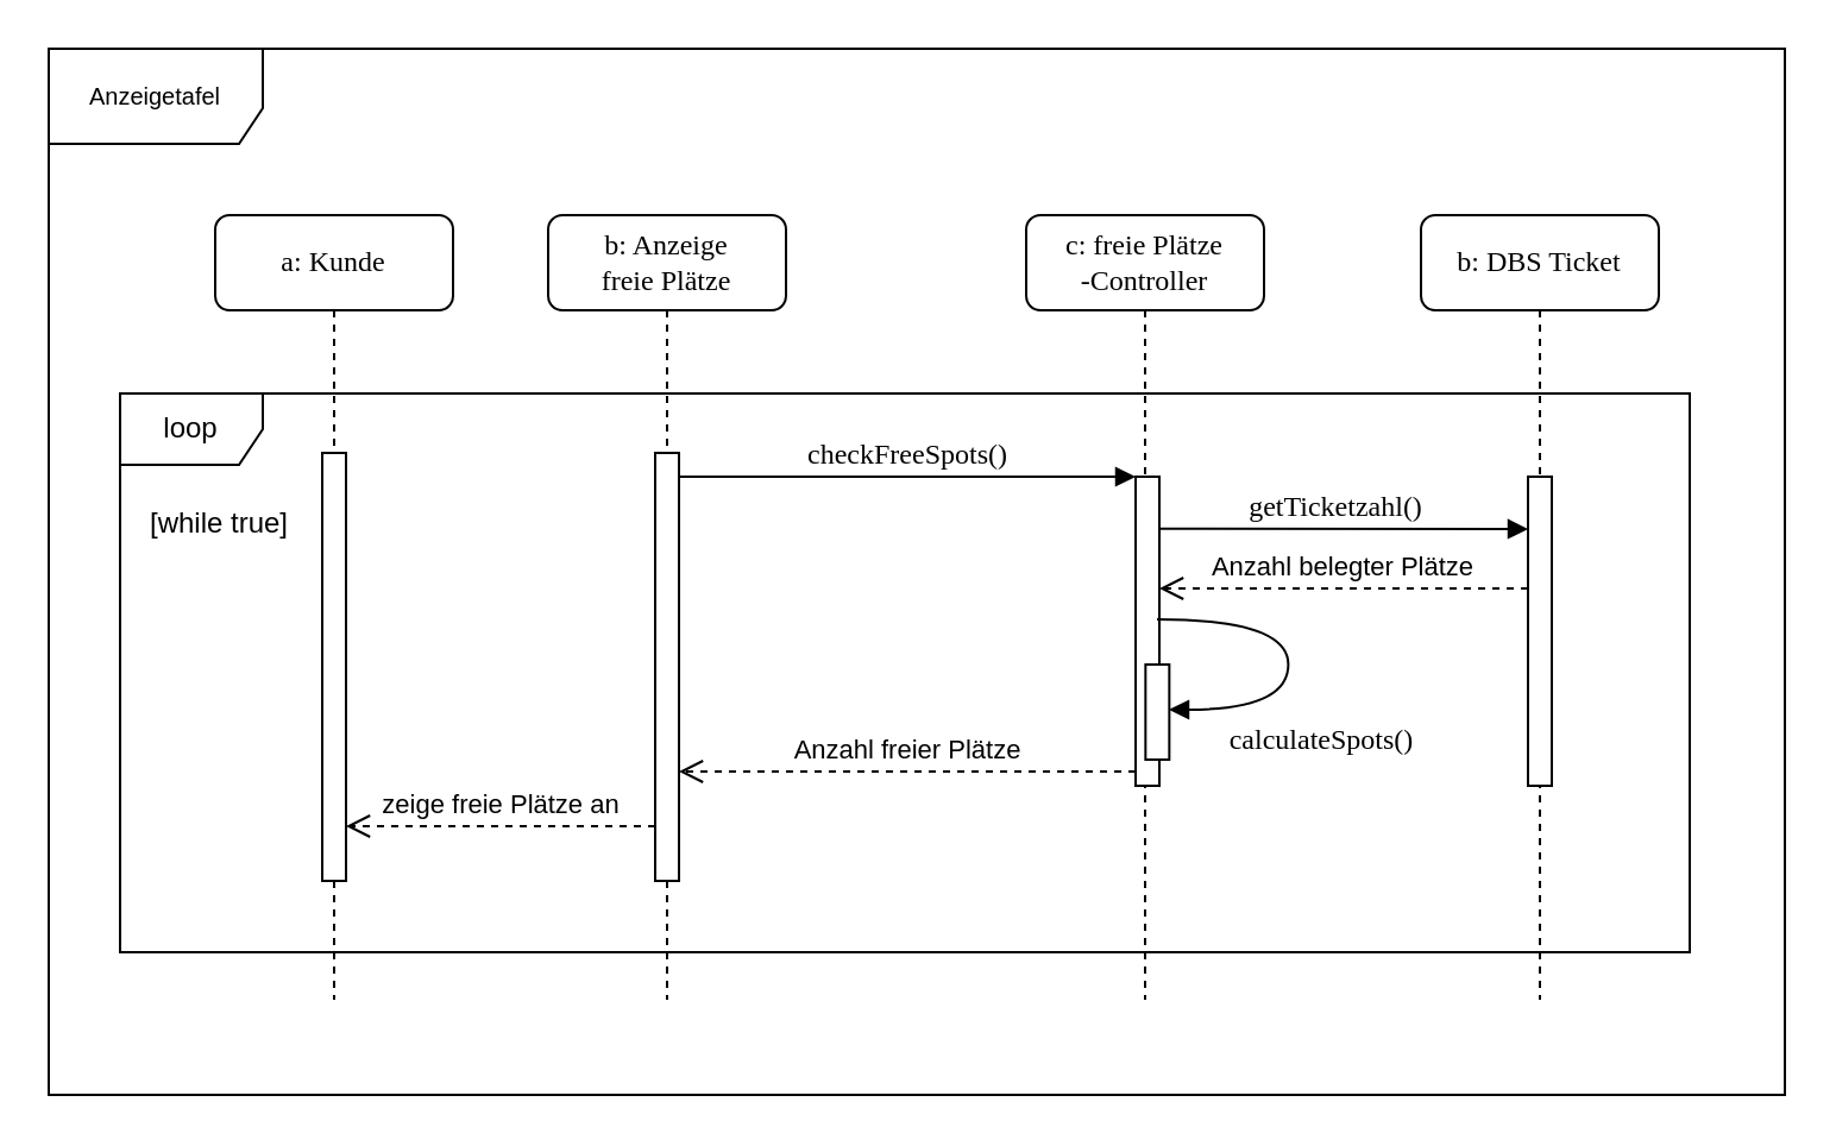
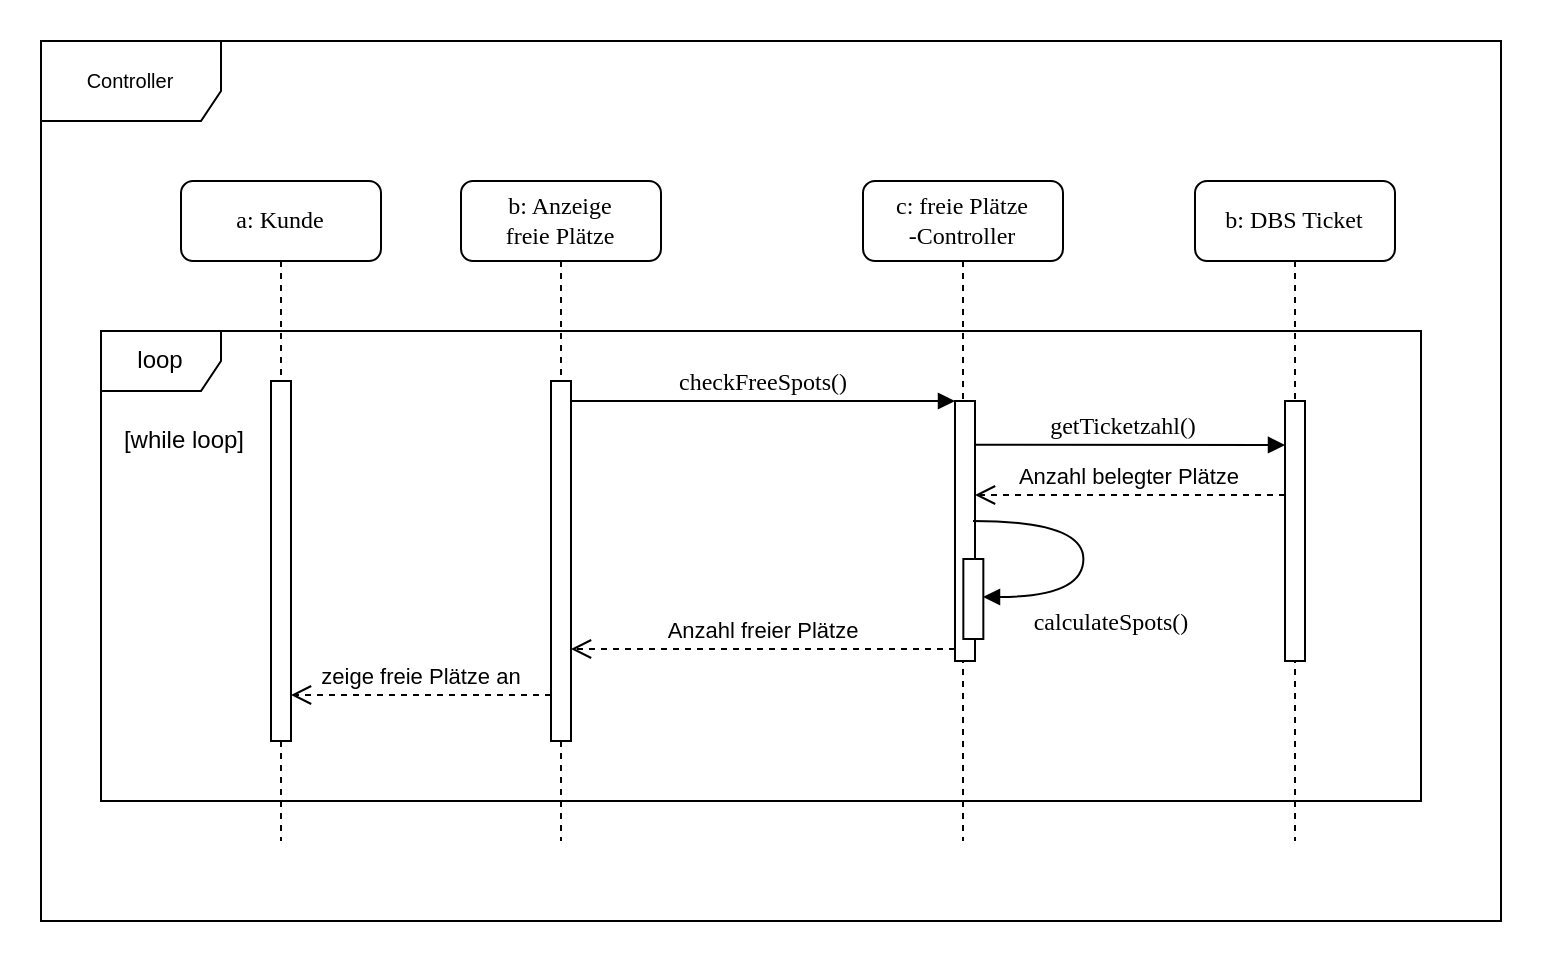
  <mxCell id="0" />
  <mxCell id="1" parent="0" />
  <mxCell id="2" value="loop" style="shape=umlFrame;whiteSpace=wrap;html=1;" parent="1" vertex="1"><mxGeometry x="50" y="165" width="660" height="235" as="geometry" /></mxCell>
- <mxCell id="3" value="&lt;p style=&quot;line-height: 130%&quot;&gt;Anzeigetafel&lt;/p&gt;" style="shape=umlFrame;whiteSpace=wrap;html=1;fontSize=10;gradientColor=none;comic=0;width=90;height=40;" parent="1" vertex="1"><mxGeometry x="20" y="20" width="730" height="440" as="geometry" /></mxCell>
+ <mxCell id="3" value="&lt;p style=&quot;line-height: 130%&quot;&gt;Controller&lt;/p&gt;" style="shape=umlFrame;whiteSpace=wrap;html=1;fontSize=10;gradientColor=none;comic=0;width=90;height=40;" parent="1" vertex="1"><mxGeometry x="20" y="20" width="730" height="440" as="geometry" /></mxCell>
  <mxCell id="4" value="b: Anzeige&lt;br&gt;freie Plätze&lt;br&gt;" style="shape=umlLifeline;perimeter=lifelinePerimeter;whiteSpace=wrap;html=1;container=1;collapsible=0;recursiveResize=0;outlineConnect=0;rounded=1;shadow=0;comic=0;labelBackgroundColor=none;strokeColor=#000000;strokeWidth=1;fillColor=#FFFFFF;fontFamily=Verdana;fontSize=12;fontColor=#000000;align=center;" parent="1" vertex="1"><mxGeometry x="230" y="90" width="100" height="330" as="geometry" /></mxCell>
  <mxCell id="5" value="" style="html=1;points=[];perimeter=orthogonalPerimeter;rounded=0;shadow=0;comic=0;labelBackgroundColor=none;strokeColor=#000000;strokeWidth=1;fillColor=#FFFFFF;fontFamily=Verdana;fontSize=12;fontColor=#000000;align=center;" parent="4" vertex="1"><mxGeometry x="45" y="100" width="10" height="180" as="geometry" /></mxCell>
  <mxCell id="6" value="c: freie Plätze&lt;br&gt;-Controller&lt;br&gt;" style="shape=umlLifeline;perimeter=lifelinePerimeter;whiteSpace=wrap;html=1;container=1;collapsible=0;recursiveResize=0;outlineConnect=0;rounded=1;shadow=0;comic=0;labelBackgroundColor=none;strokeColor=#000000;strokeWidth=1;fillColor=#FFFFFF;fontFamily=Verdana;fontSize=12;fontColor=#000000;align=center;" parent="1" vertex="1"><mxGeometry x="431" y="90" width="100" height="330" as="geometry" /></mxCell>
  <mxCell id="7" value="b: DBS Ticket&lt;br&gt;" style="shape=umlLifeline;perimeter=lifelinePerimeter;whiteSpace=wrap;html=1;container=1;collapsible=0;recursiveResize=0;outlineConnect=0;rounded=1;shadow=0;comic=0;labelBackgroundColor=none;strokeColor=#000000;strokeWidth=1;fillColor=#FFFFFF;fontFamily=Verdana;fontSize=12;fontColor=#000000;align=center;" parent="1" vertex="1"><mxGeometry x="597" y="90" width="100" height="330" as="geometry" /></mxCell>
  <mxCell id="8" value="" style="html=1;points=[];perimeter=orthogonalPerimeter;rounded=0;shadow=0;comic=0;labelBackgroundColor=none;strokeColor=#000000;strokeWidth=1;fillColor=#FFFFFF;fontFamily=Verdana;fontSize=12;fontColor=#000000;align=center;" parent="7" vertex="1"><mxGeometry x="45" y="110" width="10" height="130" as="geometry" /></mxCell>
  <mxCell id="9" value="a: Kunde" style="shape=umlLifeline;perimeter=lifelinePerimeter;whiteSpace=wrap;html=1;container=1;collapsible=0;recursiveResize=0;outlineConnect=0;rounded=1;shadow=0;comic=0;labelBackgroundColor=none;strokeColor=#000000;strokeWidth=1;fillColor=#FFFFFF;fontFamily=Verdana;fontSize=12;fontColor=#000000;align=center;" parent="1" vertex="1"><mxGeometry x="90" y="90" width="100" height="330" as="geometry" /></mxCell>
  <mxCell id="10" value="" style="html=1;points=[];perimeter=orthogonalPerimeter;rounded=0;shadow=0;comic=0;labelBackgroundColor=none;strokeColor=#000000;strokeWidth=1;fillColor=#FFFFFF;fontFamily=Verdana;fontSize=12;fontColor=#000000;align=center;" parent="9" vertex="1"><mxGeometry x="45" y="100" width="10" height="180" as="geometry" /></mxCell>
  <mxCell id="11" value="getTicketzahl()" style="html=1;verticalAlign=bottom;endArrow=block;labelBackgroundColor=none;fontFamily=Verdana;fontSize=12;edgeStyle=elbowEdgeStyle;elbow=vertical;" parent="1" target="8" edge="1"><mxGeometry relative="1" as="geometry"><mxPoint x="481.324" y="221.882" as="sourcePoint" /><mxPoint x="617" y="221.882" as="targetPoint" /></mxGeometry></mxCell>
  <mxCell id="12" value="" style="html=1;points=[];perimeter=orthogonalPerimeter;rounded=0;shadow=0;comic=0;labelBackgroundColor=none;strokeColor=#000000;strokeWidth=1;fillColor=#FFFFFF;fontFamily=Verdana;fontSize=12;fontColor=#000000;align=center;" parent="1" vertex="1"><mxGeometry x="477" y="200" width="10" height="130" as="geometry" /></mxCell>
  <mxCell id="13" value="checkFreeSpots()" style="html=1;verticalAlign=bottom;endArrow=block;labelBackgroundColor=none;fontFamily=Verdana;fontSize=12;edgeStyle=elbowEdgeStyle;elbow=vertical;" parent="1" source="5" target="12" edge="1"><mxGeometry relative="1" as="geometry"><mxPoint x="280" y="200" as="sourcePoint" /><Array as="points"><mxPoint x="460" y="200" /><mxPoint x="285" y="200" /></Array></mxGeometry></mxCell>
  <mxCell id="14" value="" style="html=1;points=[];perimeter=orthogonalPerimeter;rounded=0;shadow=0;comic=0;labelBackgroundColor=none;strokeColor=#000000;strokeWidth=1;fillColor=#FFFFFF;fontFamily=Verdana;fontSize=12;fontColor=#000000;align=center;" parent="1" vertex="1"><mxGeometry x="481.167" y="279" width="10" height="40" as="geometry" /></mxCell>
  <mxCell id="15" value="calculateSpots()" style="html=1;verticalAlign=bottom;endArrow=block;labelBackgroundColor=none;fontFamily=Verdana;fontSize=12;elbow=vertical;edgeStyle=orthogonalEdgeStyle;curved=1;entryX=1;entryY=0.286;entryPerimeter=0;exitX=1.038;exitY=0.345;exitPerimeter=0;" parent="1" edge="1"><mxGeometry x="0.301" y="26" relative="1" as="geometry"><mxPoint x="486" y="260" as="sourcePoint" /><mxPoint x="491" y="298" as="targetPoint" /><Array as="points"><mxPoint x="541.167" y="260" /><mxPoint x="541.167" y="298" /></Array><mxPoint x="14" y="-4" as="offset" /></mxGeometry></mxCell>
  <mxCell id="16" value="Anzahl freier Plätze" style="html=1;verticalAlign=bottom;endArrow=open;dashed=1;endSize=8;" parent="1" target="5" edge="1"><mxGeometry relative="1" as="geometry"><mxPoint x="477" y="324" as="sourcePoint" /><mxPoint x="280" y="324" as="targetPoint" /></mxGeometry></mxCell>
  <mxCell id="17" value="Anzahl belegter Plätze" style="html=1;verticalAlign=bottom;endArrow=open;dashed=1;endSize=8;" parent="1" source="8" edge="1"><mxGeometry relative="1" as="geometry"><mxPoint x="617" y="247" as="sourcePoint" /><mxPoint x="487" y="247" as="targetPoint" /></mxGeometry></mxCell>
  <mxCell id="18" value="zeige freie Plätze an" style="html=1;verticalAlign=bottom;endArrow=open;dashed=1;endSize=8;" parent="1" edge="1"><mxGeometry relative="1" as="geometry"><mxPoint x="275" y="347" as="sourcePoint" /><mxPoint x="145" y="347" as="targetPoint" /></mxGeometry></mxCell>
- <mxCell id="19" value="[while true]" style="text;html=1;strokeColor=none;fillColor=none;align=center;verticalAlign=middle;whiteSpace=wrap;rounded=0;" parent="1" vertex="1"><mxGeometry x="47" y="210" width="90" height="20" as="geometry" /></mxCell>
+ <mxCell id="19" value="[while loop]" style="text;html=1;strokeColor=none;fillColor=none;align=center;verticalAlign=middle;whiteSpace=wrap;rounded=0;" parent="1" vertex="1"><mxGeometry x="47" y="210" width="90" height="20" as="geometry" /></mxCell>
